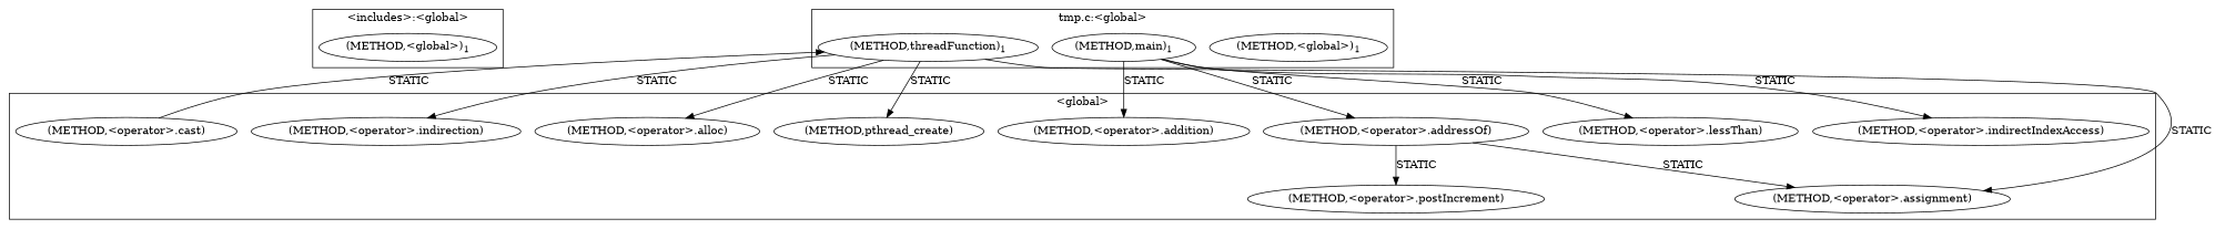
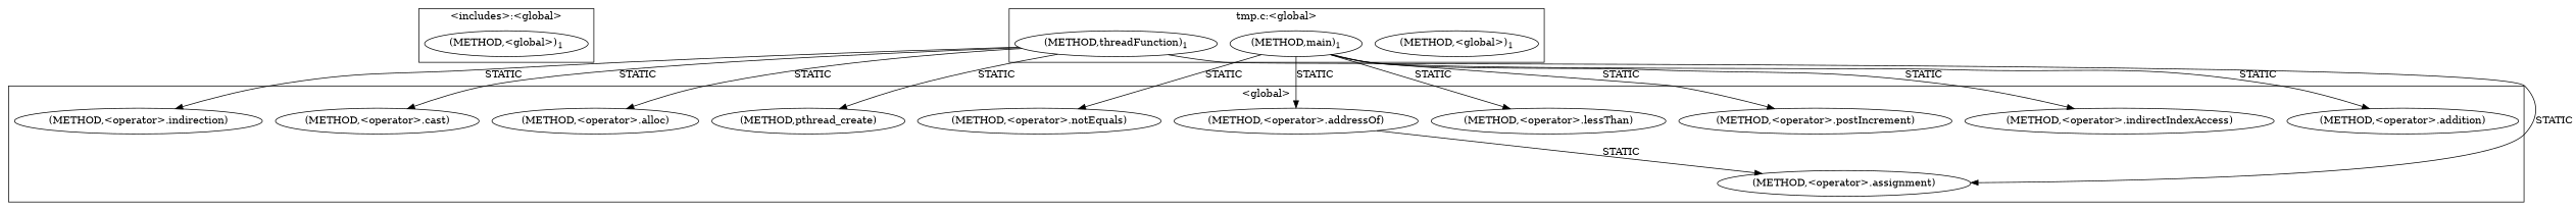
  digraph {
    fontname="DejaVu Serif"
    node [fontname="DejaVu Serif"]
    edge [fontname="DejaVu Serif"]
    n1 [label=<(METHOD,&lt;global&gt;)<SUB>1</SUB>>]
    n2 [label=<(METHOD,&lt;operator&gt;.assignment)>]
    n3 [label=<(METHOD,&lt;operator&gt;.indirection)>]
    n4 [label=<(METHOD,&lt;operator&gt;.cast)>]
    n5 [label=<(METHOD,&lt;operator&gt;.alloc)>]
    n6 [label=<(METHOD,&lt;operator&gt;.lessThan)>]
    n7 [label=<(METHOD,&lt;operator&gt;.postIncrement)>]
    n8 [label=<(METHOD,&lt;operator&gt;.indirectIndexAccess)>]
    n9 [label=<(METHOD,&lt;operator&gt;.addition)>]
+   n10 [label=<(METHOD,&lt;operator&gt;.notEquals)>]
    n11 [label=<(METHOD,pthread_create)>]
    n12 [label=<(METHOD,&lt;operator&gt;.addressOf)>]
    n13 [label=<(METHOD,&lt;global&gt;)<SUB>1</SUB>>]
    n14 [label=<(METHOD,threadFunction)<SUB>1</SUB>>]
    n15 [label=<(METHOD,main)<SUB>1</SUB>>]
    subgraph cluster_1 {
      label="&lt;includes&gt;:&lt;global&gt;"
      n1
    }
    subgraph cluster_2 {
      label="&lt;global&gt;"
      n2
      n3
      n4
      n5
      n6
      n7
      n8
      n9
+     n10
      n11
      n12
    }
    subgraph cluster_3 {
      label="tmp.c:&lt;global&gt;"
      n13
      n14
      n15
    }
    n12 -> n2 [label=STATIC]
    n14 -> n2 [label=STATIC]
    n14 -> n3 [label=STATIC]
-   n4 -> n14 [label=STATIC]
+   n14 -> n4 [label=STATIC]
    n14 -> n5 [label=STATIC]
    n14 -> n11 [label=STATIC]
    n15 -> n6 [label=STATIC]
-   n12 -> n7 [label=STATIC]
+   n15 -> n7 [label=STATIC]
    n15 -> n8 [label=STATIC]
    n15 -> n9 [label=STATIC]
+   n15 -> n10 [label=STATIC]
    n15 -> n12 [label=STATIC]
  }
